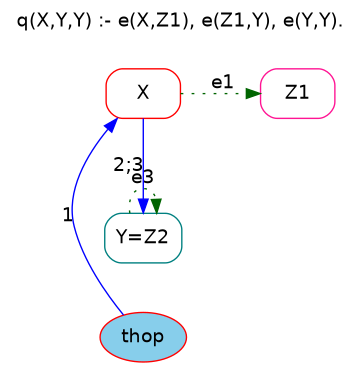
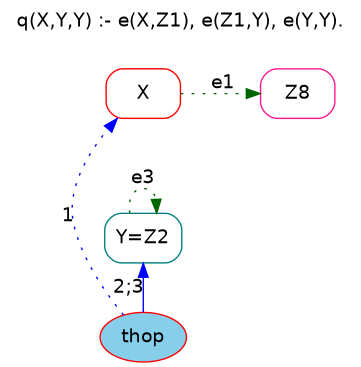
  digraph {
    fontname="DejaVu Sans"
    label="q(X,Y,Y) :- e(X,Z1), e(Z1,Y), e(Y,Y)."
    labelloc=t
    rankdir=LR
    node [color=red fontname="DejaVu Sans" shape=box style=rounded]
    edge [color=darkgreen fontname="DejaVu Sans" style=dotted]
-   Z1 [color=deeppink height=0.5 width=0.75]
+   Z1 [color=deeppink height=0.5 width=0.75 label=Z8]
    n2 [color=teal height=0.5 label="Y=Z2" width=0.75]
    X [height=0.5 width=0.75]
    thop [fillcolor=skyblue height=0.5 shape=oval style="filled,rounded" width=0.79437]
    n2 -> n2 [label=e3]
    X -> Z1 [label=e1]
-   X -> n2 [color=blue constraint=false label="2;3" style=solid]
-   thop -> X [color=blue constraint=false label=1 style=solid]
+   thop -> n2 [color=blue constraint=false label="2;3" style=solid]
+   thop -> X [color=blue constraint=false label=1]
  }
